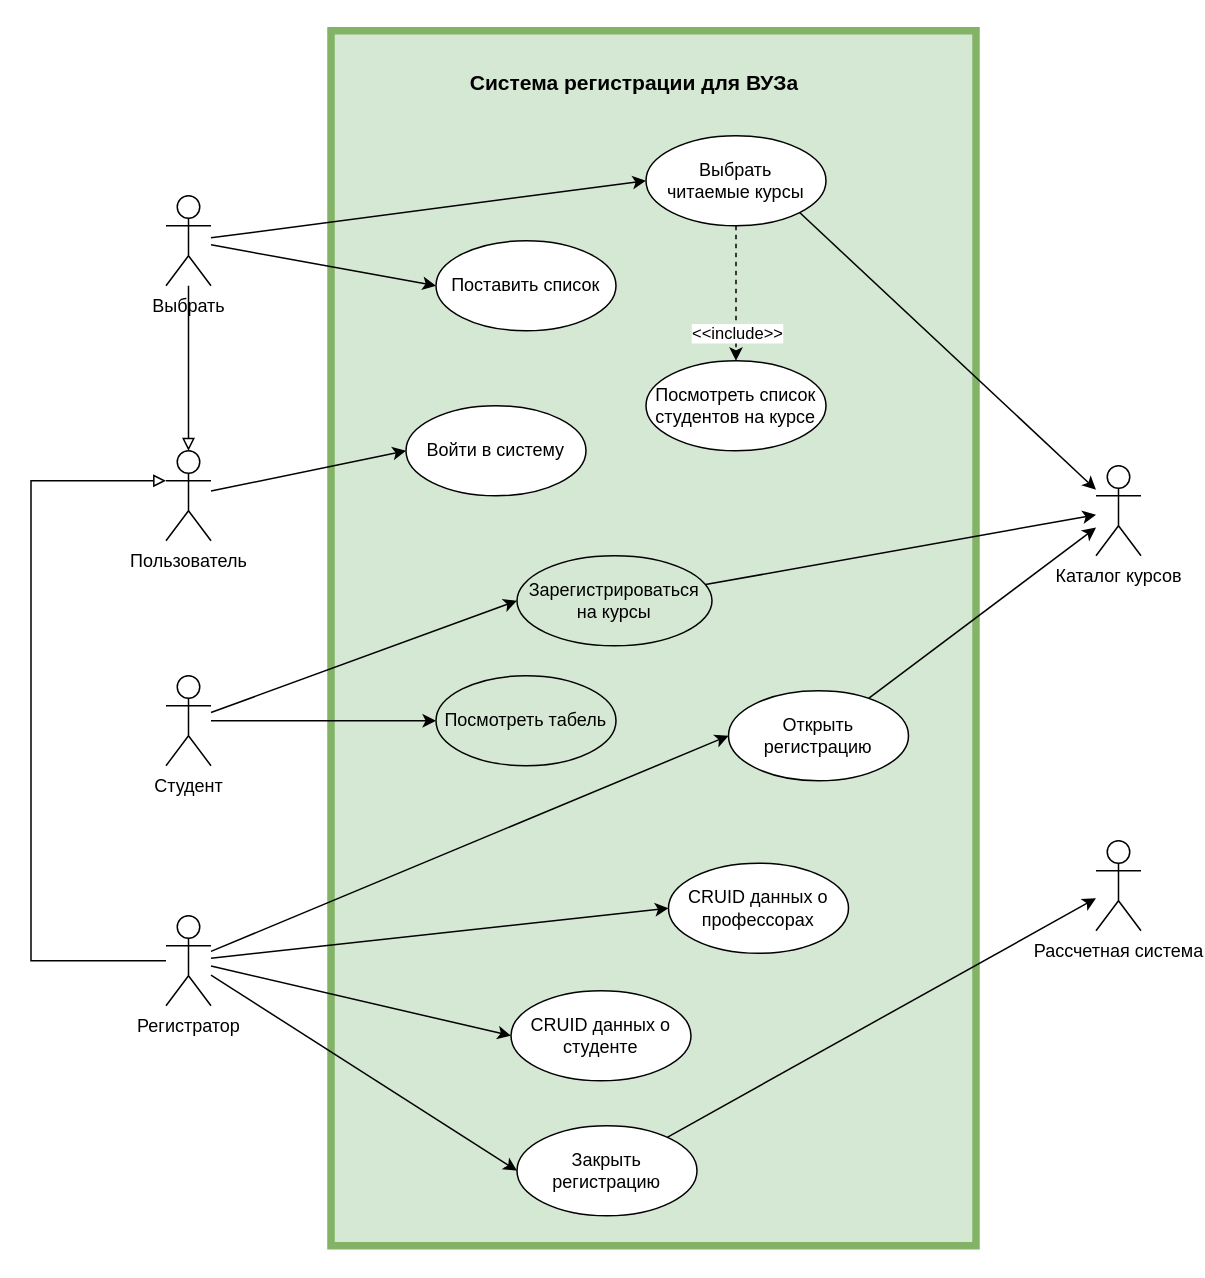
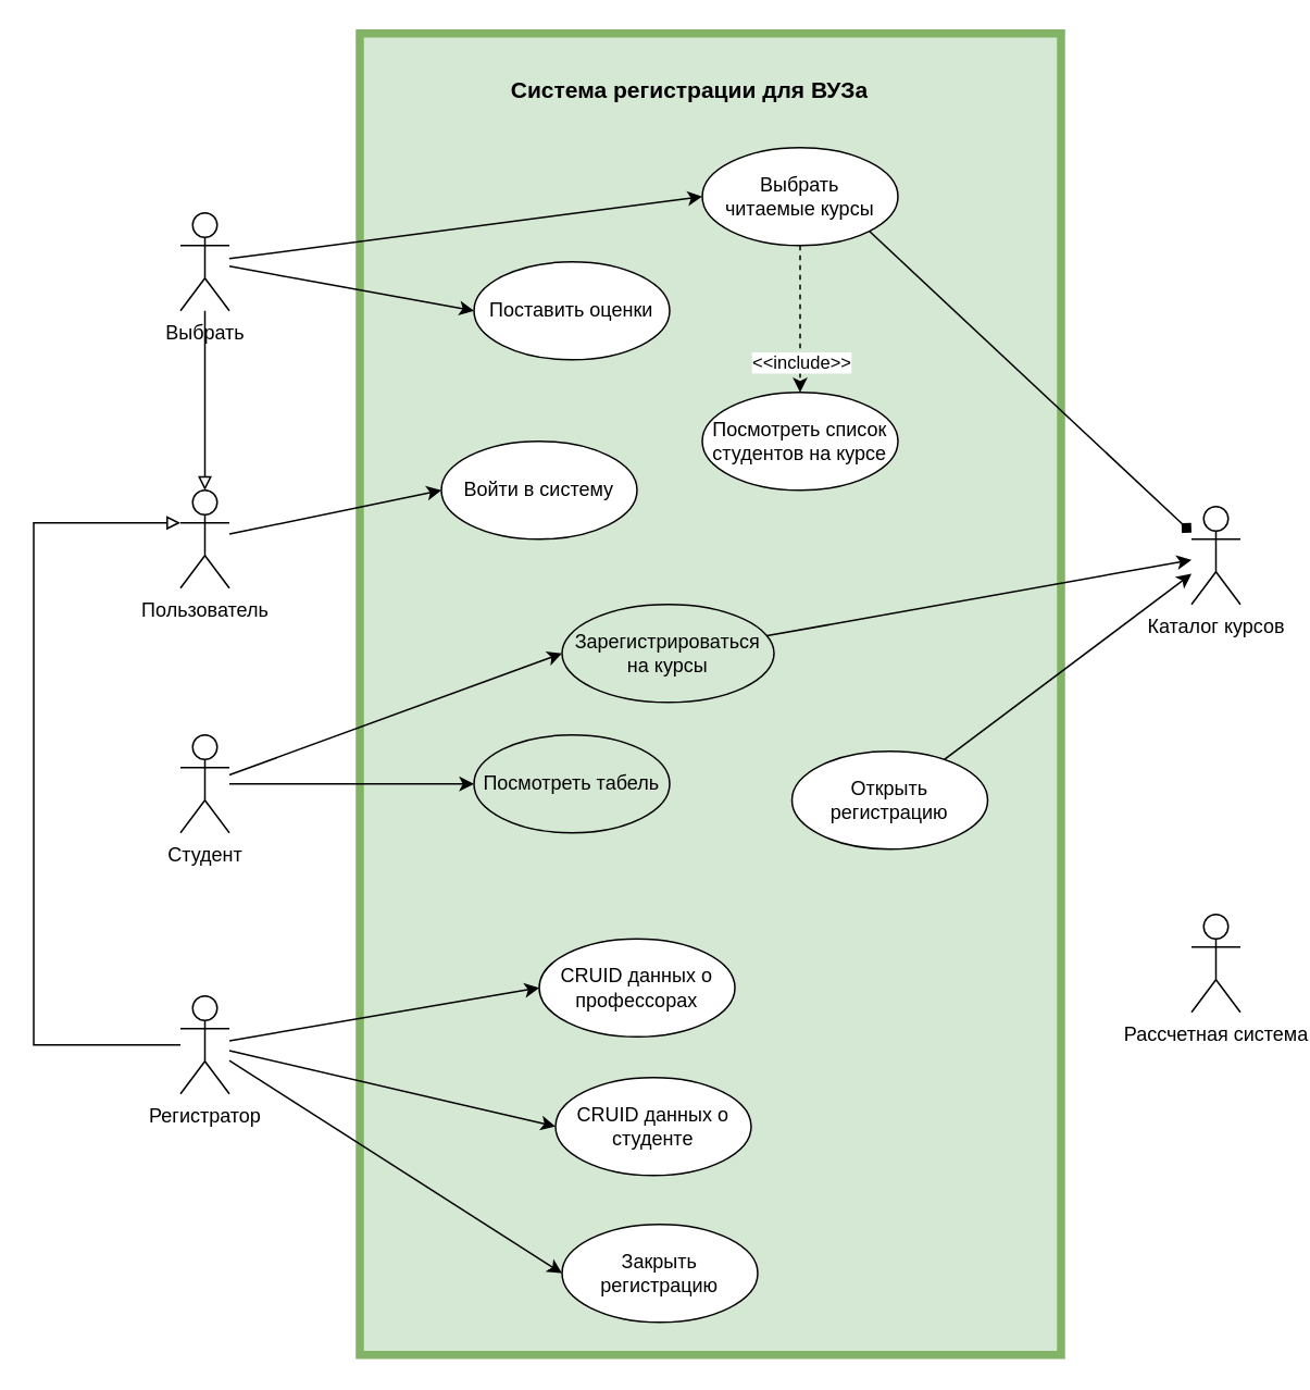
  <mxCell id="0" />
  <mxCell id="1" parent="0" />
  <mxCell id="2" value="" style="rounded=0;whiteSpace=wrap;html=1;fontFamily=Helvetica;fontSize=11;labelBackgroundColor=default;fillColor=#d5e8d4;strokeWidth=5;strokeColor=#82b366;" vertex="1" parent="1"><mxGeometry x="220" y="20" width="430" height="810" as="geometry" /></mxCell>
  <mxCell id="3" style="rounded=0;orthogonalLoop=1;jettySize=auto;html=1;entryX=0;entryY=0.5;entryDx=0;entryDy=0;" edge="1" parent="1" source="6" target="17"><mxGeometry relative="1" as="geometry" /></mxCell>
  <mxCell id="4" style="rounded=0;orthogonalLoop=1;jettySize=auto;html=1;entryX=0;entryY=0.5;entryDx=0;entryDy=0;" edge="1" parent="1" source="6" target="16"><mxGeometry relative="1" as="geometry" /></mxCell>
  <mxCell id="5" style="edgeStyle=orthogonalEdgeStyle;rounded=0;orthogonalLoop=1;jettySize=auto;html=1;endArrow=block;endFill=0;" edge="1" parent="1" source="6" target="8"><mxGeometry relative="1" as="geometry" /></mxCell>
  <mxCell id="6" value="Выбрать" style="shape=umlActor;verticalLabelPosition=bottom;verticalAlign=top;html=1;outlineConnect=0;" vertex="1" parent="1"><mxGeometry x="110" y="130" width="30" height="60" as="geometry" /></mxCell>
  <mxCell id="7" style="rounded=0;orthogonalLoop=1;jettySize=auto;html=1;entryX=0;entryY=0.5;entryDx=0;entryDy=0;" edge="1" parent="1" source="8" target="18"><mxGeometry relative="1" as="geometry" /></mxCell>
  <mxCell id="8" value="Пользователь" style="shape=umlActor;verticalLabelPosition=bottom;verticalAlign=top;html=1;outlineConnect=0;" vertex="1" parent="1"><mxGeometry x="110" y="300" width="30" height="60" as="geometry" /></mxCell>
  <mxCell id="9" style="edgeStyle=none;shape=connector;rounded=0;orthogonalLoop=1;jettySize=auto;html=1;entryX=0;entryY=0.5;entryDx=0;entryDy=0;strokeColor=default;align=center;verticalAlign=middle;fontFamily=Helvetica;fontSize=11;fontColor=default;labelBackgroundColor=default;endArrow=classic;" edge="1" parent="1" source="11" target="20"><mxGeometry relative="1" as="geometry" /></mxCell>
  <mxCell id="10" style="edgeStyle=none;shape=connector;rounded=0;orthogonalLoop=1;jettySize=auto;html=1;entryX=0;entryY=0.5;entryDx=0;entryDy=0;strokeColor=default;align=center;verticalAlign=middle;fontFamily=Helvetica;fontSize=11;fontColor=default;labelBackgroundColor=default;endArrow=classic;" edge="1" parent="1" source="11" target="27"><mxGeometry relative="1" as="geometry" /></mxCell>
  <mxCell id="11" value="Студент" style="shape=umlActor;verticalLabelPosition=bottom;verticalAlign=top;html=1;outlineConnect=0;" vertex="1" parent="1"><mxGeometry x="110" y="450" width="30" height="60" as="geometry" /></mxCell>
  <mxCell id="12" value="Каталог курсов" style="shape=umlActor;verticalLabelPosition=bottom;verticalAlign=top;html=1;outlineConnect=0;" vertex="1" parent="1"><mxGeometry x="730" y="310" width="30" height="60" as="geometry" /></mxCell>
  <mxCell id="13" value="Рассчетная система" style="shape=umlActor;verticalLabelPosition=bottom;verticalAlign=top;html=1;outlineConnect=0;" vertex="1" parent="1"><mxGeometry x="730" y="560" width="30" height="60" as="geometry" /></mxCell>
- <mxCell id="14" style="rounded=0;orthogonalLoop=1;jettySize=auto;html=1;exitX=1;exitY=1;exitDx=0;exitDy=0;" edge="1" parent="1" source="16" target="12"><mxGeometry relative="1" as="geometry" /></mxCell>
+ <mxCell id="14" style="rounded=0;orthogonalLoop=1;jettySize=auto;html=1;exitX=1;exitY=1;exitDx=0;exitDy=0;endArrow=diamond;" edge="1" parent="1" source="16" target="12"><mxGeometry relative="1" as="geometry" /></mxCell>
  <mxCell id="15" value="&amp;lt;&amp;lt;include&amp;gt;&amp;gt;" style="edgeStyle=none;shape=connector;rounded=0;orthogonalLoop=1;jettySize=auto;html=1;strokeColor=default;align=center;verticalAlign=middle;fontFamily=Helvetica;fontSize=11;fontColor=default;labelBackgroundColor=default;endArrow=classic;dashed=1;" edge="1" parent="1" source="16" target="28"><mxGeometry x="0.596" y="1" relative="1" as="geometry"><mxPoint as="offset" /></mxGeometry></mxCell>
  <mxCell id="16" value="Выбрать&lt;div&gt;ч&lt;span style=&quot;background-color: initial;&quot;&gt;итаемые курсы&lt;/span&gt;&lt;/div&gt;" style="ellipse;whiteSpace=wrap;html=1;" vertex="1" parent="1"><mxGeometry x="430" y="90" width="120" height="60" as="geometry" /></mxCell>
- <mxCell id="17" value="Поставить список" style="ellipse;whiteSpace=wrap;html=1;" vertex="1" parent="1"><mxGeometry x="290" y="160" width="120" height="60" as="geometry" /></mxCell>
+ <mxCell id="17" value="Поставить оценки" style="ellipse;whiteSpace=wrap;html=1;" vertex="1" parent="1"><mxGeometry x="290" y="160" width="120" height="60" as="geometry" /></mxCell>
  <mxCell id="18" value="Войти в систему" style="ellipse;whiteSpace=wrap;html=1;" vertex="1" parent="1"><mxGeometry x="270" y="270" width="120" height="60" as="geometry" /></mxCell>
  <mxCell id="19" value="CRUID данных о студенте" style="ellipse;whiteSpace=wrap;html=1;" vertex="1" parent="1"><mxGeometry x="340" y="660" width="120" height="60" as="geometry" /></mxCell>
  <mxCell id="20" value="Посмотреть табель" style="ellipse;whiteSpace=wrap;html=1;fillColor=#d5e8d4;" vertex="1" parent="1"><mxGeometry x="290" y="450" width="120" height="60" as="geometry" /></mxCell>
- <mxCell id="21" value="CRUID данных о профессорах" style="ellipse;whiteSpace=wrap;html=1;" vertex="1" parent="1"><mxGeometry x="445" y="575" width="120" height="60" as="geometry" /></mxCell>
- <mxCell id="22" style="rounded=0;orthogonalLoop=1;jettySize=auto;html=1;" edge="1" parent="1" source="23" target="13"><mxGeometry relative="1" as="geometry" /></mxCell>
+ <mxCell id="21" value="CRUID данных о профессорах" style="ellipse;whiteSpace=wrap;html=1;" vertex="1" parent="1"><mxGeometry x="330" y="575" width="120" height="60" as="geometry" /></mxCell>
  <mxCell id="23" value="Закрыть регистрацию" style="ellipse;whiteSpace=wrap;html=1;" vertex="1" parent="1"><mxGeometry x="344" y="750" width="120" height="60" as="geometry" /></mxCell>
  <mxCell id="24" style="rounded=0;orthogonalLoop=1;jettySize=auto;html=1;" edge="1" parent="1" source="25" target="12"><mxGeometry relative="1" as="geometry" /></mxCell>
  <mxCell id="25" value="Открыть регистрацию" style="ellipse;whiteSpace=wrap;html=1;" vertex="1" parent="1"><mxGeometry x="485" y="460" width="120" height="60" as="geometry" /></mxCell>
  <mxCell id="26" style="edgeStyle=none;shape=connector;rounded=0;orthogonalLoop=1;jettySize=auto;html=1;strokeColor=default;align=center;verticalAlign=middle;fontFamily=Helvetica;fontSize=11;fontColor=default;labelBackgroundColor=default;endArrow=classic;" edge="1" parent="1" source="27" target="12"><mxGeometry relative="1" as="geometry" /></mxCell>
  <mxCell id="27" value="Зарегистрироваться на курсы" style="ellipse;whiteSpace=wrap;html=1;fillColor=#d5e8d4;" vertex="1" parent="1"><mxGeometry x="344" y="370" width="130" height="60" as="geometry" /></mxCell>
  <mxCell id="28" value="Посмотреть список студентов на курсе" style="ellipse;whiteSpace=wrap;html=1;" vertex="1" parent="1"><mxGeometry x="430" y="240" width="120" height="60" as="geometry" /></mxCell>
  <mxCell id="29" style="rounded=0;orthogonalLoop=1;jettySize=auto;html=1;entryX=0;entryY=0.5;entryDx=0;entryDy=0;" edge="1" parent="1" source="34" target="23"><mxGeometry relative="1" as="geometry" /></mxCell>
  <mxCell id="30" style="rounded=0;orthogonalLoop=1;jettySize=auto;html=1;entryX=0;entryY=0.5;entryDx=0;entryDy=0;" edge="1" parent="1" source="34" target="19"><mxGeometry relative="1" as="geometry" /></mxCell>
- <mxCell id="31" style="rounded=0;orthogonalLoop=1;jettySize=auto;html=1;entryX=0;entryY=0.5;entryDx=0;entryDy=0;" edge="1" parent="1" source="34" target="25"><mxGeometry relative="1" as="geometry" /></mxCell>
  <mxCell id="32" style="edgeStyle=orthogonalEdgeStyle;rounded=0;orthogonalLoop=1;jettySize=auto;html=1;endArrow=block;endFill=0;" edge="1" parent="1" source="34" target="8"><mxGeometry relative="1" as="geometry"><Array as="points"><mxPoint x="20" y="640" /><mxPoint x="20" y="320" /></Array></mxGeometry></mxCell>
  <mxCell id="33" style="edgeStyle=none;shape=connector;rounded=0;orthogonalLoop=1;jettySize=auto;html=1;entryX=0;entryY=0.5;entryDx=0;entryDy=0;strokeColor=default;align=center;verticalAlign=middle;fontFamily=Helvetica;fontSize=11;fontColor=default;labelBackgroundColor=default;endArrow=classic;" edge="1" parent="1" source="34" target="21"><mxGeometry relative="1" as="geometry" /></mxCell>
  <mxCell id="34" value="Регистратор" style="shape=umlActor;verticalLabelPosition=bottom;verticalAlign=top;html=1;outlineConnect=0;" vertex="1" parent="1"><mxGeometry x="110" y="610" width="30" height="60" as="geometry" /></mxCell>
  <mxCell id="35" value="&lt;font style=&quot;font-size: 14px;&quot;&gt;Система регистрации для ВУЗа&lt;/font&gt;" style="text;strokeColor=none;fillColor=none;align=left;verticalAlign=middle;spacingLeft=4;spacingRight=4;overflow=hidden;points=[[0,0.5],[1,0.5]];portConstraint=eastwest;rotatable=0;whiteSpace=wrap;html=1;fontFamily=Helvetica;fontSize=11;fontColor=default;labelBackgroundColor=none;fontStyle=1" vertex="1" parent="1"><mxGeometry x="307" y="40" width="256" height="30" as="geometry" /></mxCell>
